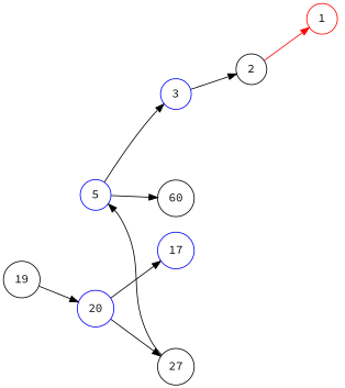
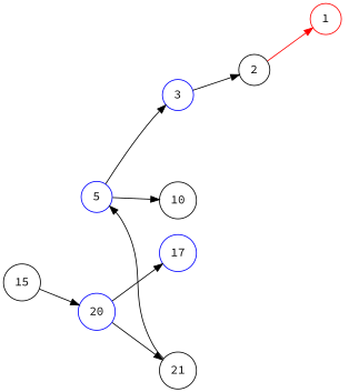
  digraph {
    fontname="Source Code Pro"
    rankdir=LR
    node [fontname="Source Code Pro" shape=circle]
    edge [fontname="Source Code Pro" style=invis]
    5 [color=blue]
    m15 [style=invis width=0.1]
    20 [color=blue]
    3 [color=blue]
    m5 [style=invis width=0.1]
-   10 [label=60]
+   10
    m3 [style=invis width=0.1]
    2
    1 [color=red]
    m2 [style=invis width=0.1]
    r2 [style=invis width=0.1]
    m20 [style=invis width=0.1]
    17 [color=blue]
-   21 [label=27]
-   15 [label=19]
+   21
+   15
    subgraph sub_1 {
      rank=same
      5
      m15
      20
    }
    subgraph sub_2 {
      rank=same
      3
      m5
      10
    }
    subgraph sub_3 {
      rank=same
      m3
      2
    }
    subgraph sub_4 {
      rank=same
      1
      m2
      r2
    }
    subgraph sub_5 {
      rank=same
      m20
      17
      21
    }
    5 -> m15
    5 -> 3 [style=""]
    5 -> m5
    5 -> 10 [style=""]
    m15 -> 20
    20 -> m20
    20 -> 17 [style=""]
    20 -> 21 [style=""]
    3 -> m5
    3 -> m3
    3 -> 2 [style=""]
    m5 -> 10
    2 -> m3
    2 -> 1 [color=red style=""]
    2 -> m2
    2 -> r2
    1 -> m2
    m2 -> r2
    m20 -> 21
    17 -> m20
    21 -> 5 [style=""]
    15 -> m15
    15 -> 20 [style=""]
  }
